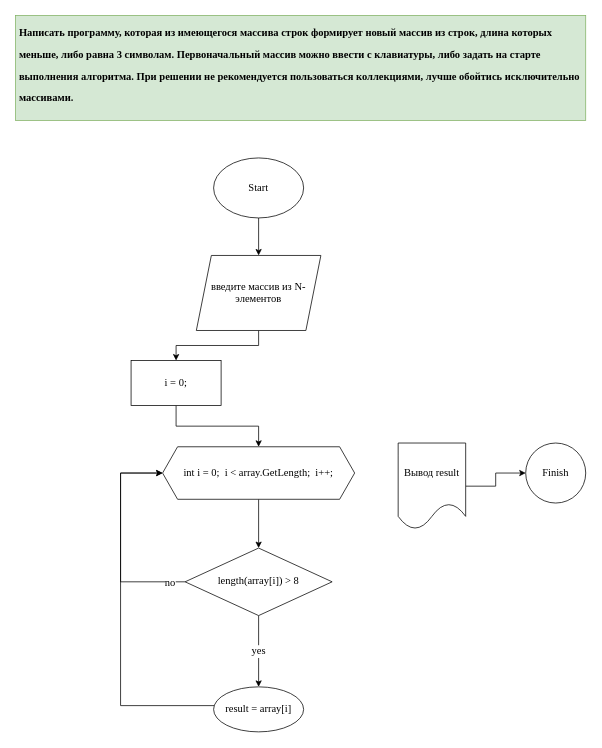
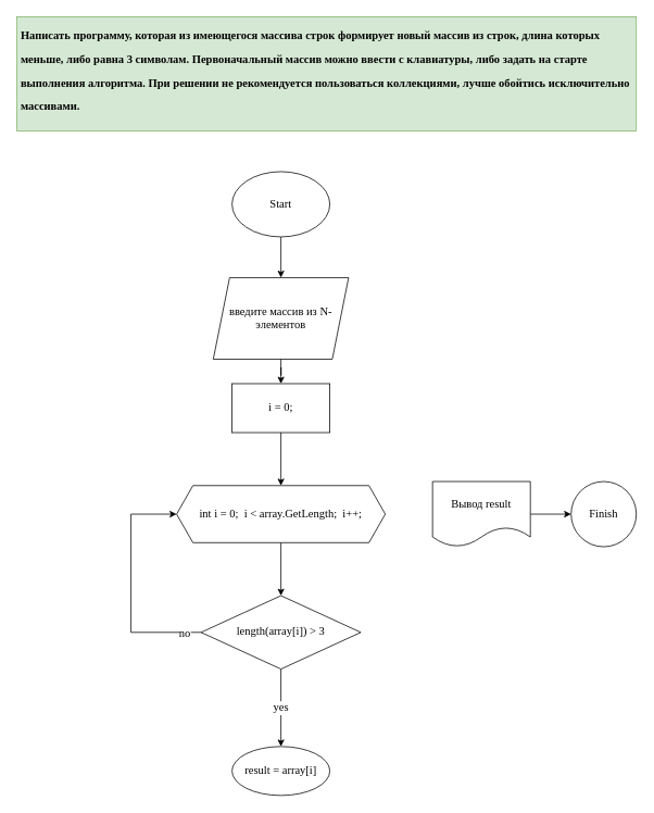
  <mxCell id="0" />
  <mxCell id="1" parent="0" />
  <mxCell id="2" value="&lt;h1&gt;&lt;font face=&quot;Times New Roman&quot; style=&quot;font-size: 14px;&quot;&gt;Написать программу, которая из имеющегося массива строк формирует новый массив из строк, длина которых меньше, либо равна 3 символам. Первоначальный массив можно ввести с клавиатуры, либо задать на старте выполнения алгоритма. При решении не рекомендуется пользоваться коллекциями, лучше обойтись исключительно массивами.&lt;/font&gt;&lt;br&gt;&lt;/h1&gt;" style="text;html=1;strokeColor=#82b366;fillColor=#d5e8d4;spacing=5;spacingTop=-20;whiteSpace=wrap;overflow=hidden;rounded=0;" vertex="1" parent="1"><mxGeometry x="20" y="20" width="760" height="140" as="geometry" /></mxCell>
  <mxCell id="3" value="" style="edgeStyle=orthogonalEdgeStyle;rounded=0;orthogonalLoop=1;jettySize=auto;html=1;fontFamily=Times New Roman;fontSize=14;" edge="1" parent="1" source="4" target="6"><mxGeometry relative="1" as="geometry" /></mxCell>
  <mxCell id="4" value="Start" style="ellipse;whiteSpace=wrap;html=1;fontFamily=Times New Roman;fontSize=14;" vertex="1" parent="1"><mxGeometry x="284" y="210" width="120" height="80" as="geometry" /></mxCell>
  <mxCell id="5" value="" style="edgeStyle=orthogonalEdgeStyle;rounded=0;orthogonalLoop=1;jettySize=auto;html=1;fontFamily=Times New Roman;fontSize=14;" edge="1" parent="1" source="6" target="8"><mxGeometry relative="1" as="geometry" /></mxCell>
  <mxCell id="6" value="введите массив из N-элементов" style="shape=parallelogram;perimeter=parallelogramPerimeter;whiteSpace=wrap;html=1;fixedSize=1;fontSize=14;fontFamily=Times New Roman;" vertex="1" parent="1"><mxGeometry x="261" y="340" width="166" height="100" as="geometry" /></mxCell>
  <mxCell id="7" value="" style="edgeStyle=orthogonalEdgeStyle;rounded=0;orthogonalLoop=1;jettySize=auto;html=1;fontFamily=Times New Roman;fontSize=14;" edge="1" parent="1" source="8" target="10"><mxGeometry relative="1" as="geometry" /></mxCell>
- <mxCell id="8" value="i = 0;&lt;br&gt;" style="whiteSpace=wrap;html=1;fontSize=14;fontFamily=Times New Roman;" vertex="1" parent="1"><mxGeometry x="174" y="480" width="120" height="60" as="geometry" /></mxCell>
+ <mxCell id="8" value="i = 0;&lt;br&gt;" style="whiteSpace=wrap;html=1;fontSize=14;fontFamily=Times New Roman;" vertex="1" parent="1"><mxGeometry x="284" y="470" width="120" height="60" as="geometry" /></mxCell>
  <mxCell id="9" value="" style="edgeStyle=orthogonalEdgeStyle;rounded=0;orthogonalLoop=1;jettySize=auto;html=1;fontFamily=Times New Roman;fontSize=14;" edge="1" parent="1" source="10" target="17"><mxGeometry relative="1" as="geometry" /></mxCell>
  <mxCell id="10" value="int i = 0;&amp;nbsp; i &amp;lt; array.GetLength;&amp;nbsp; i++;" style="shape=hexagon;perimeter=hexagonPerimeter2;whiteSpace=wrap;html=1;fixedSize=1;fontSize=14;fontFamily=Times New Roman;" vertex="1" parent="1"><mxGeometry x="216" y="595" width="256" height="70" as="geometry" /></mxCell>
  <mxCell id="11" value="" style="edgeStyle=orthogonalEdgeStyle;rounded=0;orthogonalLoop=1;jettySize=auto;html=1;fontFamily=Times New Roman;fontSize=14;" edge="1" parent="1" source="12" target="13"><mxGeometry relative="1" as="geometry" /></mxCell>
- <mxCell id="12" value="Вывод result" style="shape=document;whiteSpace=wrap;html=1;boundedLbl=1;fontSize=14;fontFamily=Times New Roman;" vertex="1" parent="1"><mxGeometry x="530" y="590" width="90" height="115" as="geometry" /></mxCell>
+ <mxCell id="12" value="Вывод result" style="shape=document;whiteSpace=wrap;html=1;boundedLbl=1;fontSize=14;fontFamily=Times New Roman;" vertex="1" parent="1"><mxGeometry x="530" y="590" width="120" height="80" as="geometry" /></mxCell>
  <mxCell id="13" value="Finish" style="ellipse;whiteSpace=wrap;html=1;fontSize=14;fontFamily=Times New Roman;" vertex="1" parent="1"><mxGeometry x="700" y="590" width="80" height="80" as="geometry" /></mxCell>
  <mxCell id="14" style="edgeStyle=orthogonalEdgeStyle;rounded=0;orthogonalLoop=1;jettySize=auto;html=1;entryX=0;entryY=0.5;entryDx=0;entryDy=0;fontFamily=Times New Roman;fontSize=14;" edge="1" parent="1" source="17" target="10"><mxGeometry relative="1" as="geometry"><Array as="points"><mxPoint x="160" y="775" /><mxPoint x="160" y="630" /></Array></mxGeometry></mxCell>
  <mxCell id="15" value="no" style="edgeLabel;html=1;align=center;verticalAlign=middle;resizable=0;points=[];fontSize=14;fontFamily=Times New Roman;" vertex="1" connectable="0" parent="14"><mxGeometry x="-0.854" y="1" relative="1" as="geometry"><mxPoint as="offset" /></mxGeometry></mxCell>
  <mxCell id="16" value="yes" style="edgeStyle=orthogonalEdgeStyle;rounded=0;orthogonalLoop=1;jettySize=auto;html=1;fontFamily=Times New Roman;fontSize=14;" edge="1" parent="1" source="17" target="19"><mxGeometry relative="1" as="geometry" /></mxCell>
- <mxCell id="17" value="length(array[i]) &amp;gt; 8" style="rhombus;whiteSpace=wrap;html=1;fontSize=14;fontFamily=Times New Roman;" vertex="1" parent="1"><mxGeometry x="246" y="730" width="196" height="90" as="geometry" /></mxCell>
- <mxCell id="18" style="edgeStyle=orthogonalEdgeStyle;rounded=0;orthogonalLoop=1;jettySize=auto;html=1;fontFamily=Times New Roman;fontSize=14;entryX=0;entryY=0.5;entryDx=0;entryDy=0;" edge="1" parent="1" source="19" target="10"><mxGeometry relative="1" as="geometry"><mxPoint x="210" y="660" as="targetPoint" /><Array as="points"><mxPoint x="160" y="940" /><mxPoint x="160" y="630" /></Array></mxGeometry></mxCell>
+ <mxCell id="17" value="length(array[i]) &amp;gt; 3" style="rhombus;whiteSpace=wrap;html=1;fontSize=14;fontFamily=Times New Roman;" vertex="1" parent="1"><mxGeometry x="246" y="730" width="196" height="90" as="geometry" /></mxCell>
  <mxCell id="19" value="result = array[i]" style="ellipse;whiteSpace=wrap;html=1;fontSize=14;fontFamily=Times New Roman;" vertex="1" parent="1"><mxGeometry x="284" y="915" width="120" height="60" as="geometry" /></mxCell>
